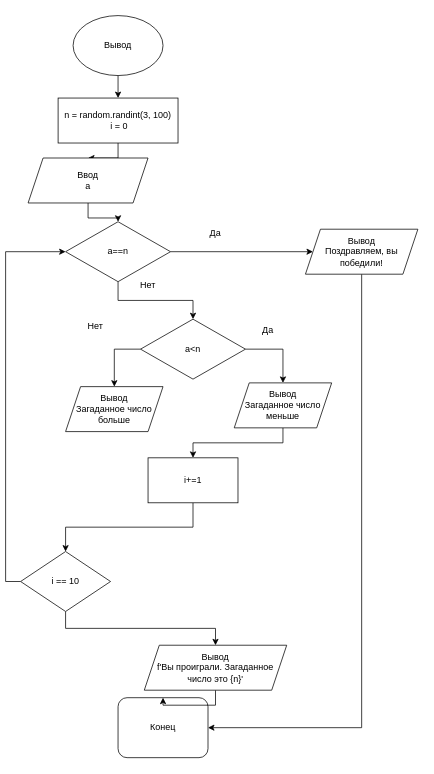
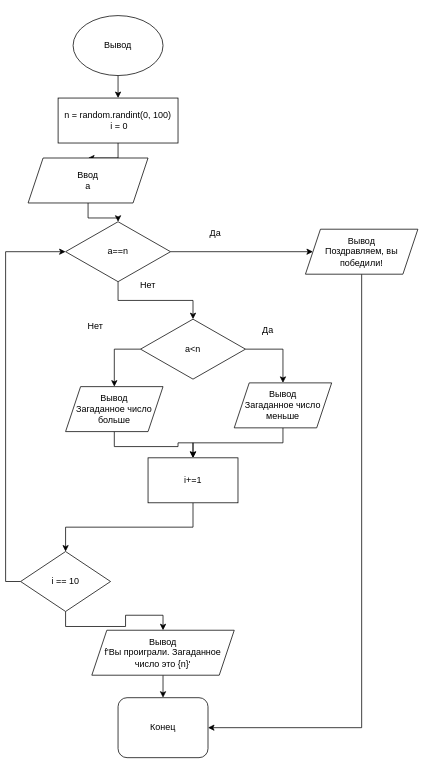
  <mxCell id="0" />
  <mxCell id="1" parent="0" />
  <mxCell id="2" style="edgeStyle=orthogonalEdgeStyle;rounded=0;orthogonalLoop=1;jettySize=auto;html=1;exitX=0.5;exitY=1;exitDx=0;exitDy=0;entryX=0.5;entryY=0;entryDx=0;entryDy=0;" edge="1" parent="1" source="3" target="6"><mxGeometry relative="1" as="geometry" /></mxCell>
  <mxCell id="3" value="Вывод" style="ellipse;whiteSpace=wrap;html=1;" vertex="1" parent="1"><mxGeometry x="90" y="20" width="120" height="80" as="geometry" /></mxCell>
  <mxCell id="4" value="Конец" style="whiteSpace=wrap;html=1;rounded=1;" vertex="1" parent="1"><mxGeometry x="150" y="930" width="120" height="80" as="geometry" /></mxCell>
  <mxCell id="5" style="edgeStyle=orthogonalEdgeStyle;rounded=0;orthogonalLoop=1;jettySize=auto;html=1;exitX=0.5;exitY=1;exitDx=0;exitDy=0;entryX=0.5;entryY=0;entryDx=0;entryDy=0;" edge="1" parent="1" source="6" target="8"><mxGeometry relative="1" as="geometry" /></mxCell>
- <mxCell id="6" value="n = random.randint(3, 100)&lt;br&gt;&amp;nbsp;i = 0" style="rounded=0;whiteSpace=wrap;html=1;" vertex="1" parent="1"><mxGeometry x="70" y="130" width="160" height="60" as="geometry" /></mxCell>
+ <mxCell id="6" value="n = random.randint(0, 100)&lt;br&gt;&amp;nbsp;i = 0" style="rounded=0;whiteSpace=wrap;html=1;" vertex="1" parent="1"><mxGeometry x="70" y="130" width="160" height="60" as="geometry" /></mxCell>
  <mxCell id="7" style="edgeStyle=orthogonalEdgeStyle;rounded=0;orthogonalLoop=1;jettySize=auto;html=1;exitX=0.5;exitY=1;exitDx=0;exitDy=0;entryX=0.5;entryY=0;entryDx=0;entryDy=0;" edge="1" parent="1" source="8" target="11"><mxGeometry relative="1" as="geometry" /></mxCell>
  <mxCell id="8" value="Ввод&lt;br&gt;a" style="shape=parallelogram;perimeter=parallelogramPerimeter;whiteSpace=wrap;html=1;fixedSize=1;" vertex="1" parent="1"><mxGeometry x="30" y="210" width="160" height="60" as="geometry" /></mxCell>
  <mxCell id="9" style="edgeStyle=orthogonalEdgeStyle;rounded=0;orthogonalLoop=1;jettySize=auto;html=1;exitX=1;exitY=0.5;exitDx=0;exitDy=0;" edge="1" parent="1" source="11" target="13"><mxGeometry relative="1" as="geometry" /></mxCell>
  <mxCell id="10" style="edgeStyle=orthogonalEdgeStyle;rounded=0;orthogonalLoop=1;jettySize=auto;html=1;exitX=0.5;exitY=1;exitDx=0;exitDy=0;entryX=0.5;entryY=0;entryDx=0;entryDy=0;" edge="1" parent="1" source="11" target="17"><mxGeometry relative="1" as="geometry" /></mxCell>
  <mxCell id="11" value="a==n" style="rhombus;whiteSpace=wrap;html=1;" vertex="1" parent="1"><mxGeometry x="80" y="295" width="140" height="80" as="geometry" /></mxCell>
  <mxCell id="12" style="edgeStyle=orthogonalEdgeStyle;rounded=0;orthogonalLoop=1;jettySize=auto;html=1;exitX=0.5;exitY=1;exitDx=0;exitDy=0;entryX=1;entryY=0.5;entryDx=0;entryDy=0;" edge="1" parent="1" source="13" target="4"><mxGeometry relative="1" as="geometry" /></mxCell>
  <mxCell id="13" value="Вывод&lt;br&gt;Поздравляем, вы победили!" style="shape=parallelogram;perimeter=parallelogramPerimeter;whiteSpace=wrap;html=1;fixedSize=1;" vertex="1" parent="1"><mxGeometry x="400" y="305" width="150" height="60" as="geometry" /></mxCell>
  <mxCell id="14" value="Да" style="text;html=1;strokeColor=none;fillColor=none;align=center;verticalAlign=middle;whiteSpace=wrap;rounded=0;" vertex="1" parent="1"><mxGeometry x="250" y="295" width="60" height="30" as="geometry" /></mxCell>
  <mxCell id="15" style="edgeStyle=orthogonalEdgeStyle;rounded=0;orthogonalLoop=1;jettySize=auto;html=1;exitX=0;exitY=0.5;exitDx=0;exitDy=0;entryX=0.5;entryY=0;entryDx=0;entryDy=0;" edge="1" parent="1" source="17" target="21"><mxGeometry relative="1" as="geometry" /></mxCell>
  <mxCell id="16" style="edgeStyle=orthogonalEdgeStyle;rounded=0;orthogonalLoop=1;jettySize=auto;html=1;exitX=1;exitY=0.5;exitDx=0;exitDy=0;entryX=0.5;entryY=0;entryDx=0;entryDy=0;" edge="1" parent="1" source="17" target="23"><mxGeometry relative="1" as="geometry" /></mxCell>
  <mxCell id="17" value="a&amp;lt;n" style="rhombus;whiteSpace=wrap;html=1;" vertex="1" parent="1"><mxGeometry x="180" y="425" width="140" height="80" as="geometry" /></mxCell>
  <mxCell id="18" value="Нет" style="text;html=1;strokeColor=none;fillColor=none;align=center;verticalAlign=middle;whiteSpace=wrap;rounded=0;" vertex="1" parent="1"><mxGeometry x="160" y="365" width="60" height="30" as="geometry" /></mxCell>
  <mxCell id="19" value="Нет" style="text;html=1;strokeColor=none;fillColor=none;align=center;verticalAlign=middle;whiteSpace=wrap;rounded=0;" vertex="1" parent="1"><mxGeometry x="90" y="420" width="60" height="30" as="geometry" /></mxCell>
+ <mxCell id="20" style="edgeStyle=orthogonalEdgeStyle;rounded=0;orthogonalLoop=1;jettySize=auto;html=1;exitX=0.5;exitY=1;exitDx=0;exitDy=0;entryX=0.5;entryY=0;entryDx=0;entryDy=0;" edge="1" parent="1" source="21" target="26"><mxGeometry relative="1" as="geometry" /></mxCell>
  <mxCell id="21" value="Вывод&lt;br&gt;Загаданное число больше" style="shape=parallelogram;perimeter=parallelogramPerimeter;whiteSpace=wrap;html=1;fixedSize=1;" vertex="1" parent="1"><mxGeometry x="80" y="515" width="130" height="60" as="geometry" /></mxCell>
  <mxCell id="22" style="edgeStyle=orthogonalEdgeStyle;rounded=0;orthogonalLoop=1;jettySize=auto;html=1;exitX=0.5;exitY=1;exitDx=0;exitDy=0;entryX=0.5;entryY=0;entryDx=0;entryDy=0;" edge="1" parent="1" source="23" target="26"><mxGeometry relative="1" as="geometry" /></mxCell>
  <mxCell id="23" value="Вывод&lt;br&gt;Загаданное число меньше" style="shape=parallelogram;perimeter=parallelogramPerimeter;whiteSpace=wrap;html=1;fixedSize=1;" vertex="1" parent="1"><mxGeometry x="305" y="510" width="130" height="60" as="geometry" /></mxCell>
  <mxCell id="24" value="Да" style="text;html=1;strokeColor=none;fillColor=none;align=center;verticalAlign=middle;whiteSpace=wrap;rounded=0;" vertex="1" parent="1"><mxGeometry x="320" y="425" width="60" height="30" as="geometry" /></mxCell>
  <mxCell id="25" style="edgeStyle=orthogonalEdgeStyle;rounded=0;orthogonalLoop=1;jettySize=auto;html=1;exitX=0.5;exitY=1;exitDx=0;exitDy=0;entryX=0.5;entryY=0;entryDx=0;entryDy=0;" edge="1" parent="1" source="26" target="30"><mxGeometry relative="1" as="geometry" /></mxCell>
  <mxCell id="26" value="i+=1" style="rounded=0;whiteSpace=wrap;html=1;" vertex="1" parent="1"><mxGeometry x="190" y="610" width="120" height="60" as="geometry" /></mxCell>
  <mxCell id="27" style="edgeStyle=orthogonalEdgeStyle;rounded=0;orthogonalLoop=1;jettySize=auto;html=1;exitX=0.5;exitY=1;exitDx=0;exitDy=0;" edge="1" parent="1" source="18" target="18"><mxGeometry relative="1" as="geometry" /></mxCell>
  <mxCell id="28" style="edgeStyle=orthogonalEdgeStyle;rounded=0;orthogonalLoop=1;jettySize=auto;html=1;exitX=0;exitY=0.5;exitDx=0;exitDy=0;entryX=0;entryY=0.5;entryDx=0;entryDy=0;" edge="1" parent="1" source="30" target="11"><mxGeometry relative="1" as="geometry" /></mxCell>
  <mxCell id="29" style="edgeStyle=orthogonalEdgeStyle;rounded=0;orthogonalLoop=1;jettySize=auto;html=1;exitX=0.5;exitY=1;exitDx=0;exitDy=0;entryX=0.5;entryY=0;entryDx=0;entryDy=0;" edge="1" parent="1" source="30" target="32"><mxGeometry relative="1" as="geometry" /></mxCell>
  <mxCell id="30" value="i == 10" style="rhombus;whiteSpace=wrap;html=1;" vertex="1" parent="1"><mxGeometry x="20" y="735" width="120" height="80" as="geometry" /></mxCell>
  <mxCell id="31" style="edgeStyle=orthogonalEdgeStyle;rounded=0;orthogonalLoop=1;jettySize=auto;html=1;exitX=0.5;exitY=1;exitDx=0;exitDy=0;entryX=0.5;entryY=0;entryDx=0;entryDy=0;" edge="1" parent="1" source="32" target="4"><mxGeometry relative="1" as="geometry" /></mxCell>
- <mxCell id="32" value="Вывод&lt;br&gt;f'Вы проиграли. Загаданное число это {n}'" style="shape=parallelogram;perimeter=parallelogramPerimeter;whiteSpace=wrap;html=1;fixedSize=1;" vertex="1" parent="1"><mxGeometry x="185" y="860" width="190" height="60" as="geometry" /></mxCell>
+ <mxCell id="32" value="Вывод&lt;br&gt;f'Вы проиграли. Загаданное число это {n}'" style="shape=parallelogram;perimeter=parallelogramPerimeter;whiteSpace=wrap;html=1;fixedSize=1;" vertex="1" parent="1"><mxGeometry x="115" y="840" width="190" height="60" as="geometry" /></mxCell>
